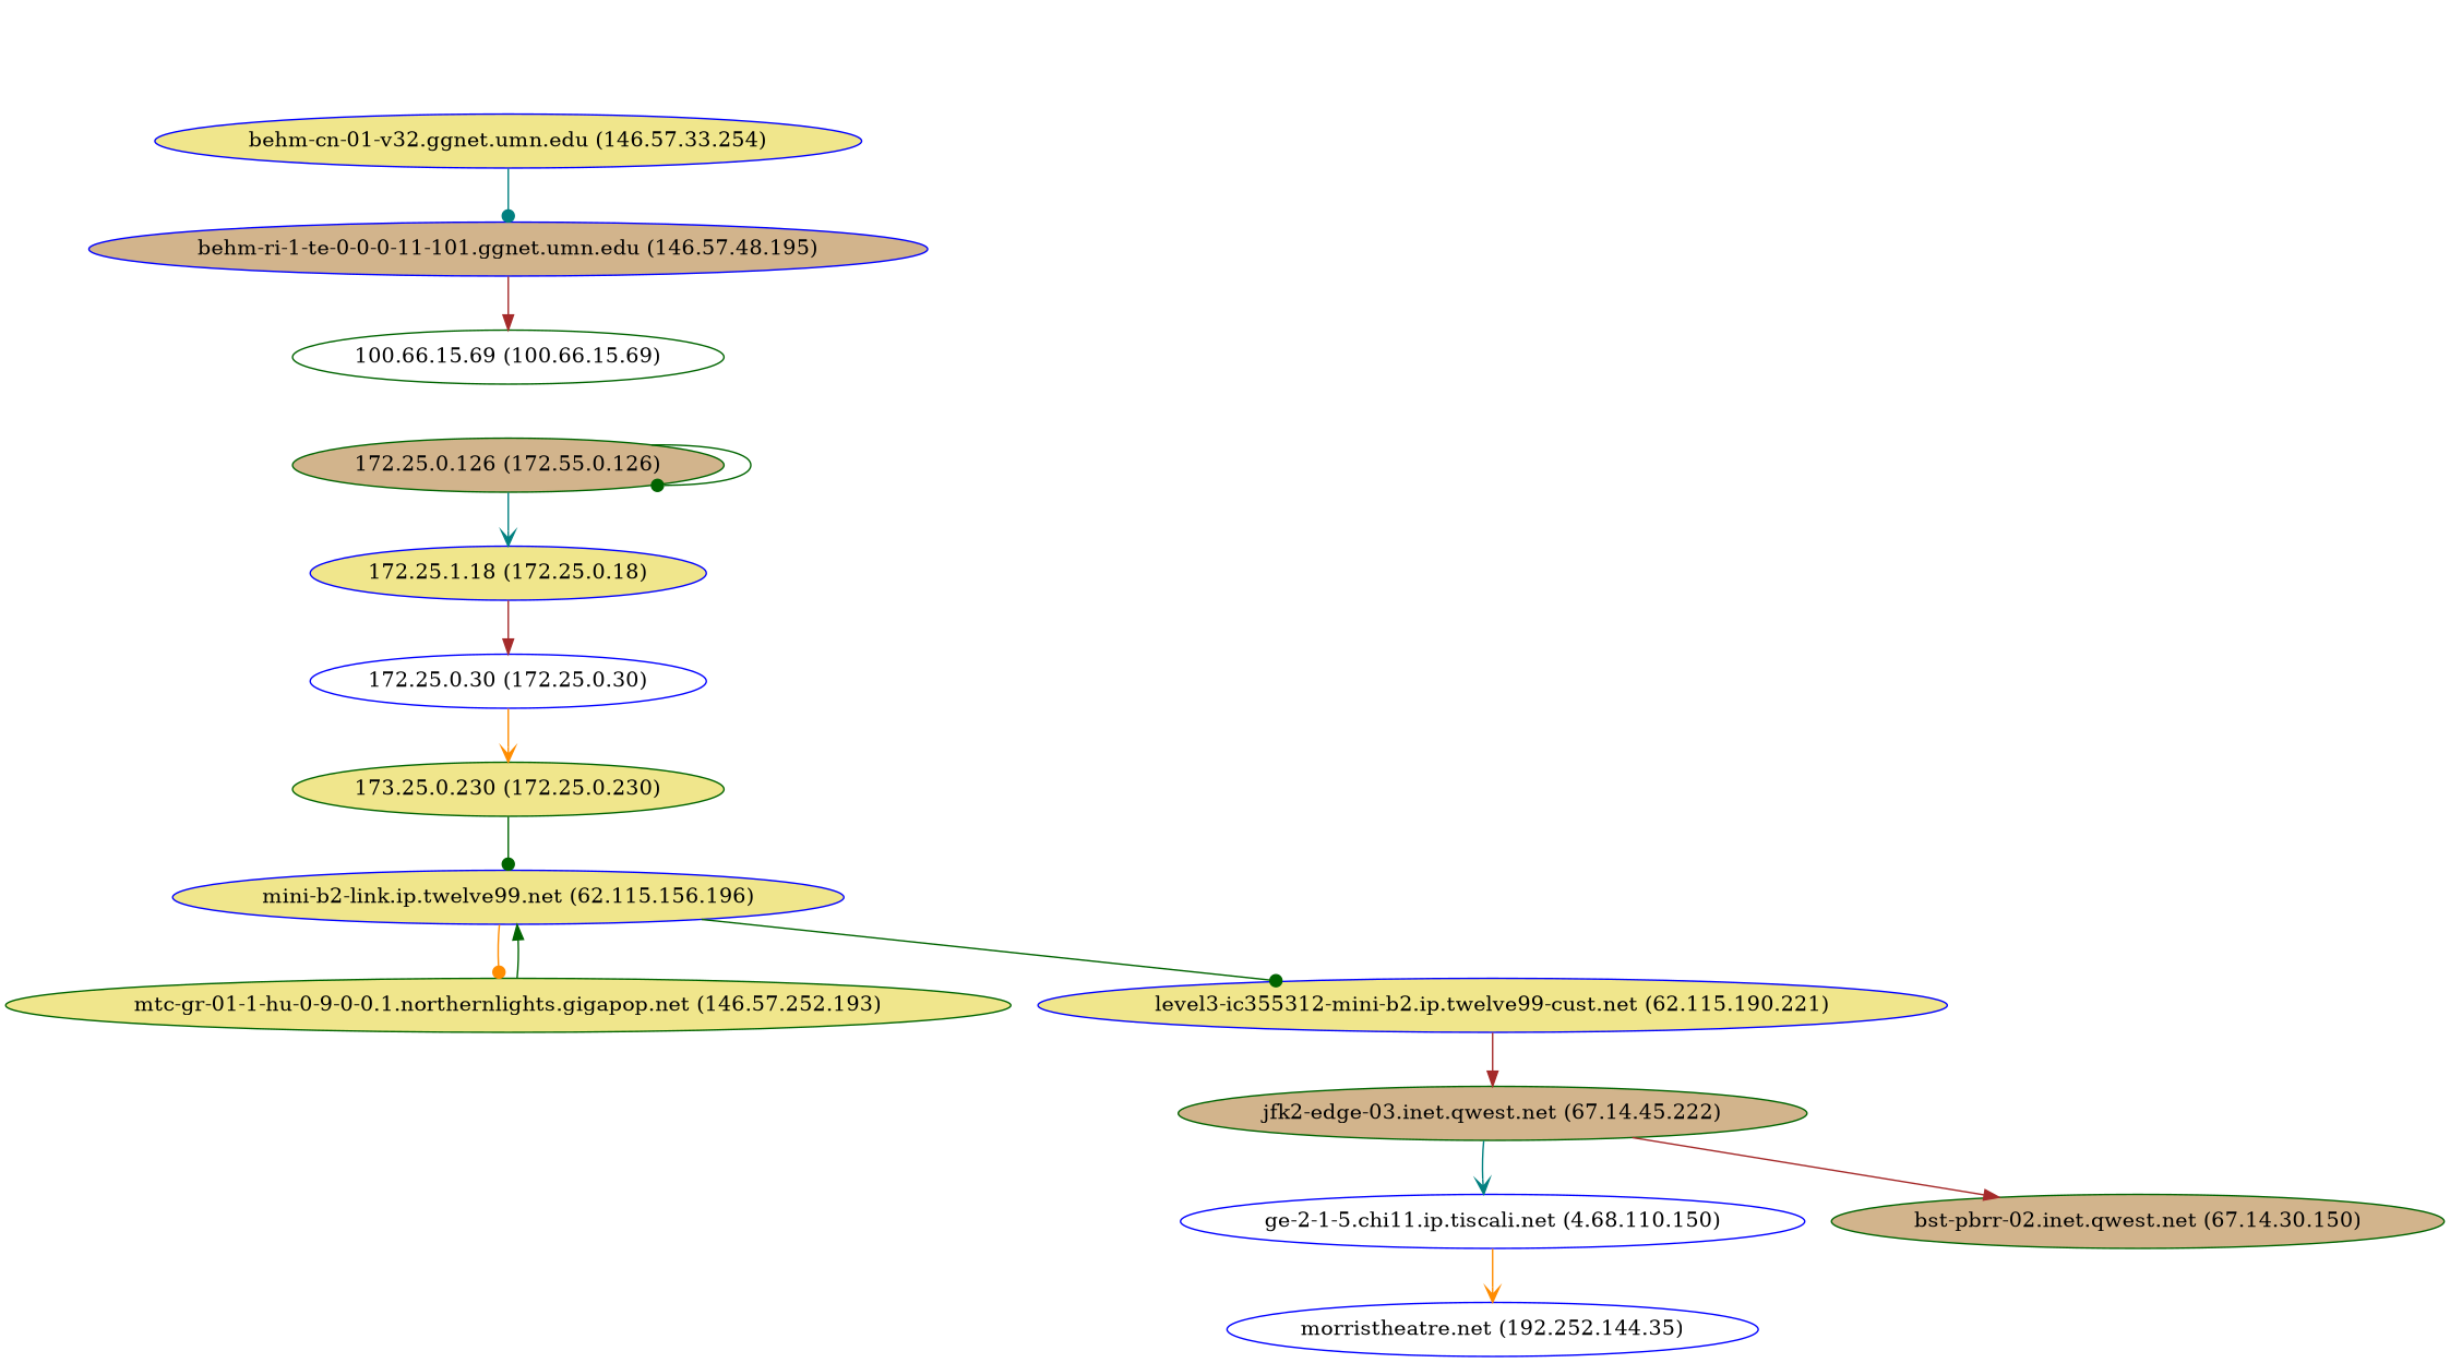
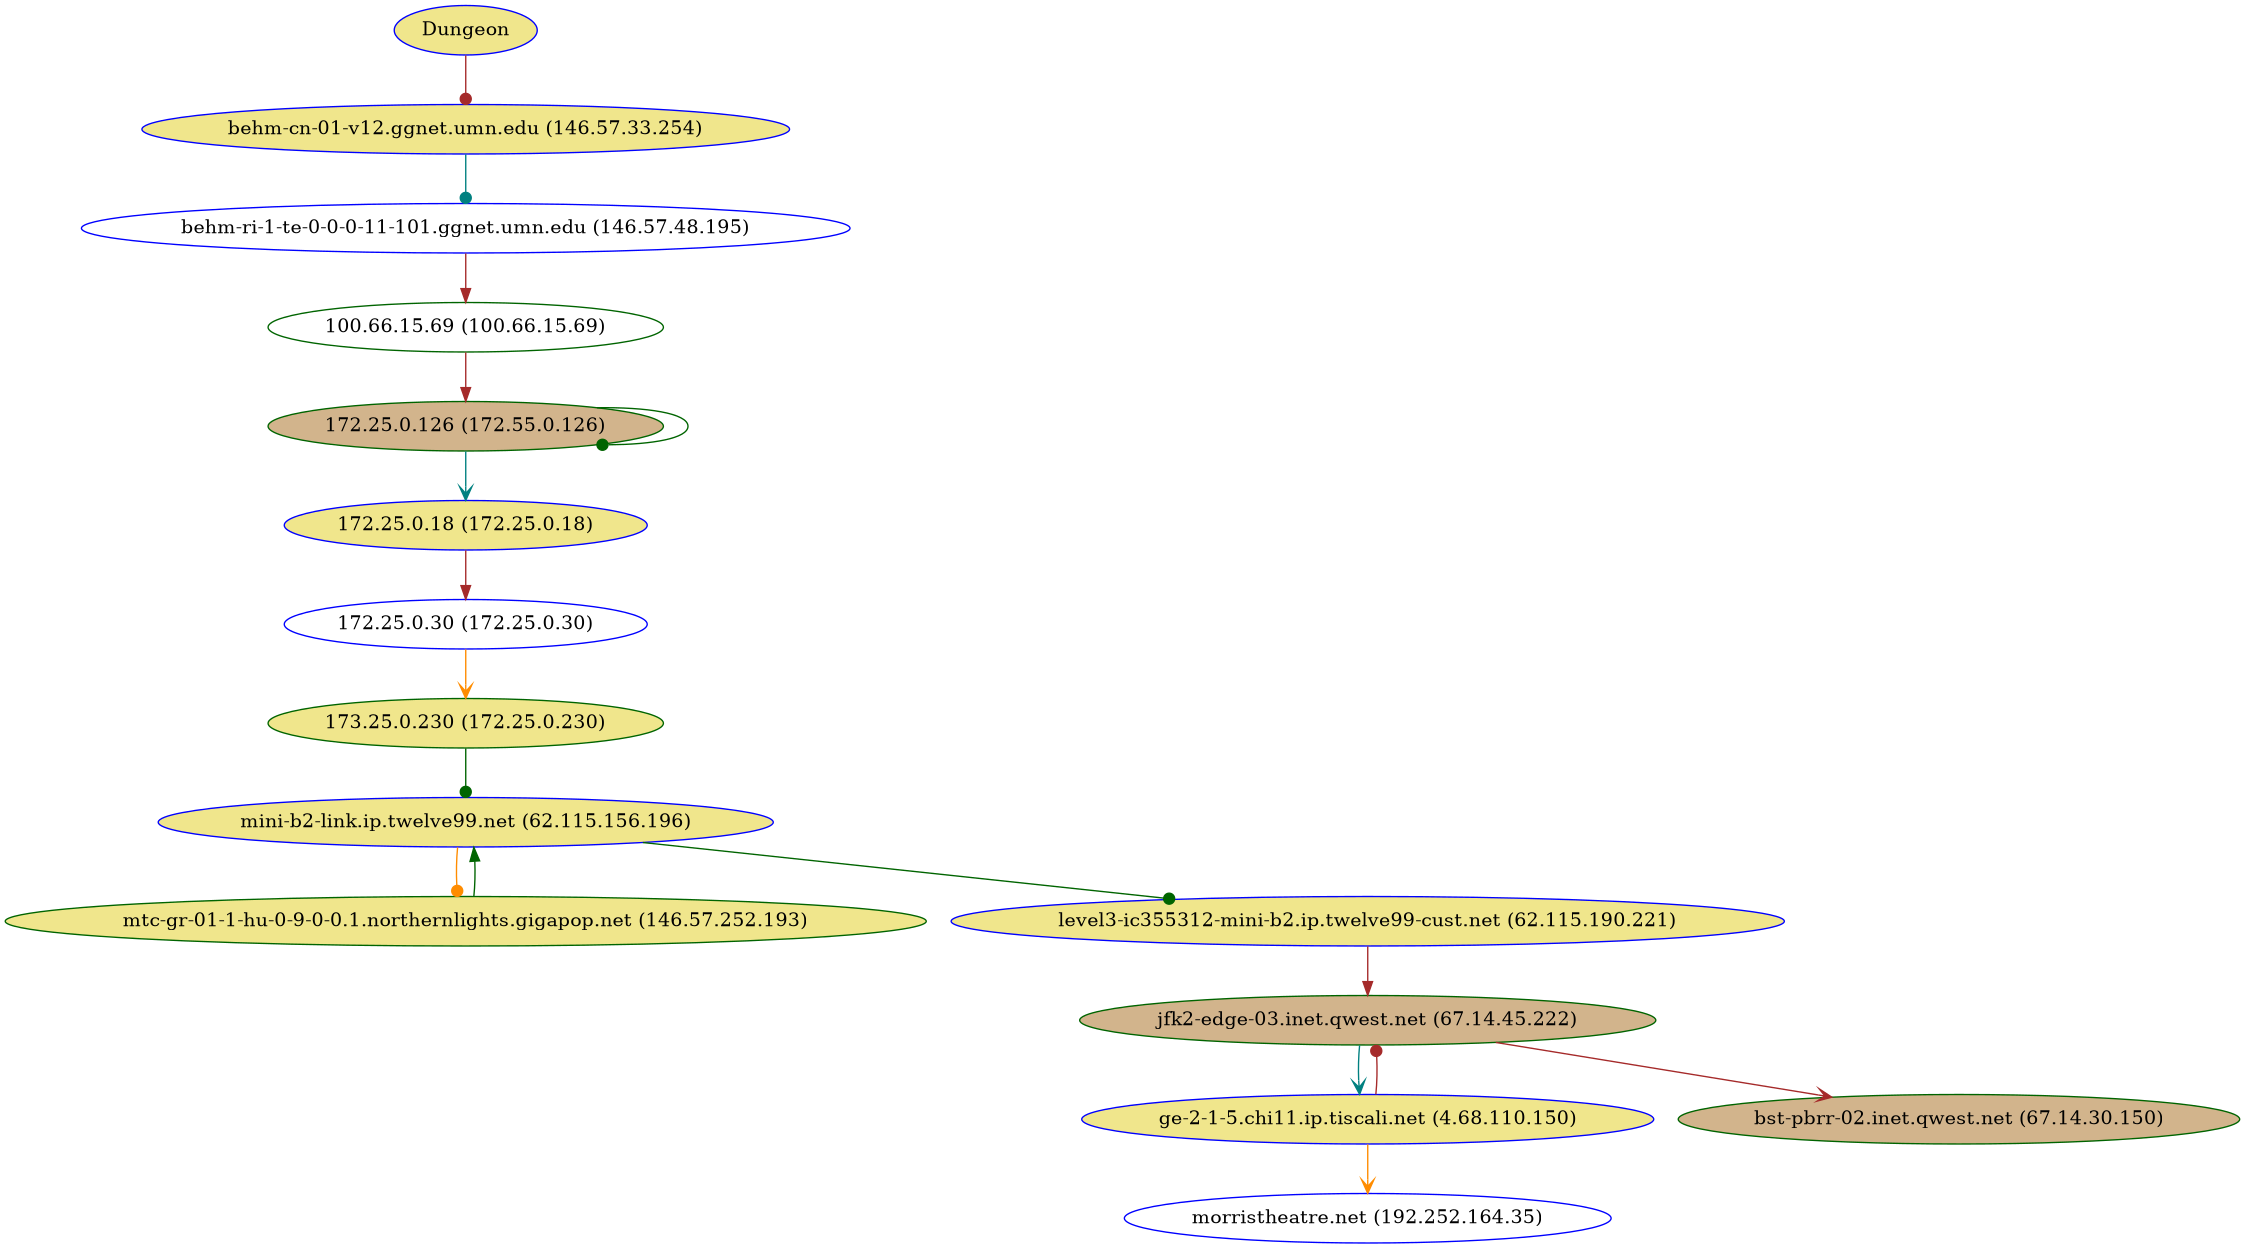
  digraph {
    node [color=blue fillcolor=khaki style=filled]
    edge [arrowhead=dot color=brown]
-   "behm-cn-01-v12.ggnet.umn.edu (146.57.33.254)" [label="behm-cn-01-v32.ggnet.umn.edu (146.57.33.254)"]
-   "behm-ri-1-te-0-0-0-11-101.ggnet.umn.edu (146.57.48.195)" [fillcolor=tan]
+   Dungeon
+   "behm-cn-01-v12.ggnet.umn.edu (146.57.33.254)"
+   "behm-ri-1-te-0-0-0-11-101.ggnet.umn.edu (146.57.48.195)" [fillcolor=white]
    "100.66.15.69 (100.66.15.69)" [color=darkgreen fillcolor=white]
    n5 [color=darkgreen fillcolor=tan label="172.25.0.126 (172.55.0.126)"]
-   "172.25.0.18 (172.25.0.18)" [label="172.25.1.18 (172.25.0.18)"]
+   "172.25.0.18 (172.25.0.18)"
    "172.25.0.30 (172.25.0.30)" [fillcolor=white]
    n8 [color=darkgreen label="173.25.0.230 (172.25.0.230)"]
    "mini-b2-link.ip.twelve99.net (62.115.156.196)"
    "mtc-gr-01-1-hu-0-9-0-0.1.northernlights.gigapop.net (146.57.252.193)" [color=darkgreen]
    "level3-ic355312-mini-b2.ip.twelve99-cust.net (62.115.190.221)"
    "jfk2-edge-03.inet.qwest.net (67.14.45.222)" [color=darkgreen fillcolor=tan]
-   "ge-2-1-5.chi11.ip.tiscali.net (4.68.110.150)" [fillcolor=white]
+   "ge-2-1-5.chi11.ip.tiscali.net (4.68.110.150)"
    "bst-pbrr-02.inet.qwest.net (67.14.30.150)" [color=darkgreen fillcolor=tan]
-   "morristheatre.net (192.252.144.35)" [fillcolor=white]
+   "morristheatre.net (192.252.144.35)" [fillcolor=white label="morristheatre.net (192.252.164.35)"]
+   Dungeon -> "behm-cn-01-v12.ggnet.umn.edu (146.57.33.254)"
    "behm-cn-01-v12.ggnet.umn.edu (146.57.33.254)" -> "behm-ri-1-te-0-0-0-11-101.ggnet.umn.edu (146.57.48.195)" [color=teal]
    "behm-ri-1-te-0-0-0-11-101.ggnet.umn.edu (146.57.48.195)" -> "100.66.15.69 (100.66.15.69)" [arrowhead=normal]
+   "100.66.15.69 (100.66.15.69)" -> n5 [arrowhead=normal]
    n5 -> n5 [color=darkgreen]
    n5 -> "172.25.0.18 (172.25.0.18)" [arrowhead=vee color=teal]
    "172.25.0.18 (172.25.0.18)" -> "172.25.0.30 (172.25.0.30)" [arrowhead=normal]
    "172.25.0.30 (172.25.0.30)" -> n8 [arrowhead=vee color=darkorange]
    n8 -> "mini-b2-link.ip.twelve99.net (62.115.156.196)" [color=darkgreen]
    "mini-b2-link.ip.twelve99.net (62.115.156.196)" -> "mtc-gr-01-1-hu-0-9-0-0.1.northernlights.gigapop.net (146.57.252.193)" [color=darkorange]
    "mini-b2-link.ip.twelve99.net (62.115.156.196)" -> "level3-ic355312-mini-b2.ip.twelve99-cust.net (62.115.190.221)" [color=darkgreen]
    "mtc-gr-01-1-hu-0-9-0-0.1.northernlights.gigapop.net (146.57.252.193)" -> "mini-b2-link.ip.twelve99.net (62.115.156.196)" [arrowhead=normal color=darkgreen]
    "level3-ic355312-mini-b2.ip.twelve99-cust.net (62.115.190.221)" -> "jfk2-edge-03.inet.qwest.net (67.14.45.222)" [arrowhead=normal]
    "jfk2-edge-03.inet.qwest.net (67.14.45.222)" -> "ge-2-1-5.chi11.ip.tiscali.net (4.68.110.150)" [arrowhead=vee color=teal]
-   "jfk2-edge-03.inet.qwest.net (67.14.45.222)" -> "bst-pbrr-02.inet.qwest.net (67.14.30.150)" [arrowhead=normal]
+   "jfk2-edge-03.inet.qwest.net (67.14.45.222)" -> "bst-pbrr-02.inet.qwest.net (67.14.30.150)" [arrowhead=vee]
+   "ge-2-1-5.chi11.ip.tiscali.net (4.68.110.150)" -> "jfk2-edge-03.inet.qwest.net (67.14.45.222)"
    "ge-2-1-5.chi11.ip.tiscali.net (4.68.110.150)" -> "morristheatre.net (192.252.144.35)" [arrowhead=vee color=darkorange]
  }
